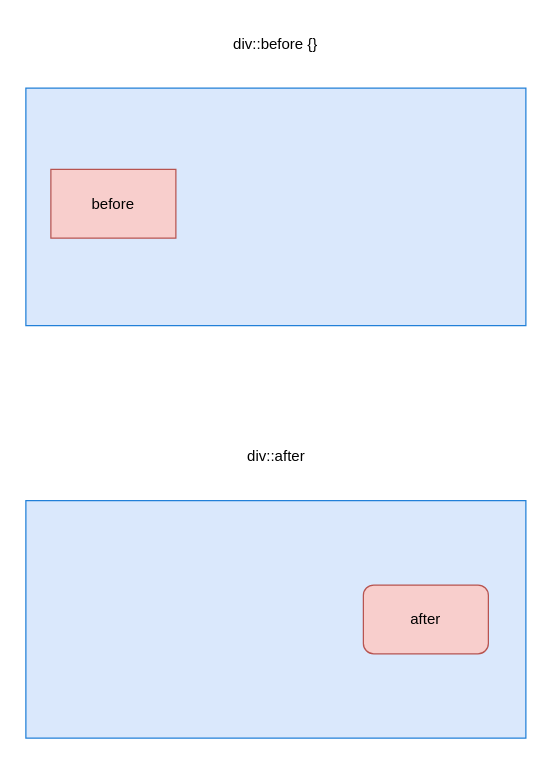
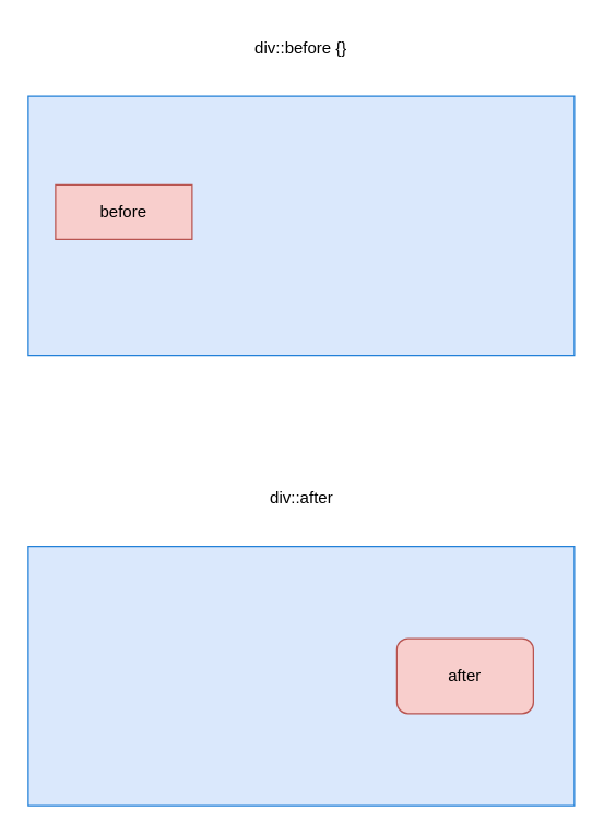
  <mxCell id="0" />
  <mxCell id="1" parent="0" />
  <mxCell id="2" value="" style="group" vertex="1" connectable="0" parent="1"><mxGeometry x="20" y="20" width="400" height="240" as="geometry" /></mxCell>
  <mxCell id="3" value="" style="rounded=0;whiteSpace=wrap;html=1;fillColor=#dae8fc;strokeColor=#2280d8;" vertex="1" parent="2"><mxGeometry y="50" width="400" height="190" as="geometry" /></mxCell>
  <mxCell id="4" value="div::before {}" style="text;strokeColor=none;align=center;fillColor=none;html=1;verticalAlign=middle;whiteSpace=wrap;rounded=0;" vertex="1" parent="2"><mxGeometry x="150" width="100" height="30" as="geometry" /></mxCell>
- <mxCell id="5" value="before" style="rounded=0;whiteSpace=wrap;html=1;strokeColor=#b85450;fillColor=#f8cecc;" vertex="1" parent="2"><mxGeometry x="20" y="115" width="100" height="55" as="geometry" /></mxCell>
+ <mxCell id="5" value="before" style="rounded=0;whiteSpace=wrap;html=1;strokeColor=#b85450;fillColor=#f8cecc;" vertex="1" parent="2"><mxGeometry x="20" y="115" width="100" height="40" as="geometry" /></mxCell>
  <mxCell id="6" value="" style="rounded=0;whiteSpace=wrap;html=1;fillColor=#dae8fc;strokeColor=#2280d8;" vertex="1" parent="1"><mxGeometry x="20" y="400" width="400" height="190" as="geometry" /></mxCell>
  <mxCell id="7" value="after" style="whiteSpace=wrap;html=1;strokeColor=#b85450;fillColor=#f8cecc;rounded=1;" vertex="1" parent="1"><mxGeometry x="290" y="467.5" width="100" height="55" as="geometry" /></mxCell>
  <mxCell id="8" value="div::after" style="text;html=1;align=center;verticalAlign=middle;resizable=0;points=[];autosize=1;strokeColor=none;fillColor=none;" vertex="1" parent="1"><mxGeometry x="185" y="350" width="70" height="30" as="geometry" /></mxCell>
